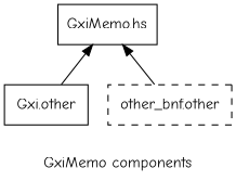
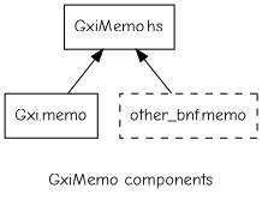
  digraph {
    fontname="Comic Neue"
    label="GxiMemo components"
    rankdir=BT
    node [fontname="Comic Neue" shape=box]
    edge [fontname="Comic Neue" weight=1]
-   n1 [label="Gxi.other"]
-   n2 [label="other_bnf.other" style=dashed]
+   n1 [label="Gxi.memo"]
+   n2 [label="other_bnf.memo" style=dashed]
    n3 [label="GxiMemo.hs"]
    subgraph sub_1 {
      rank=same
      n1
      n2
    }
    n1 -> n3
    n2 -> n3
  }
